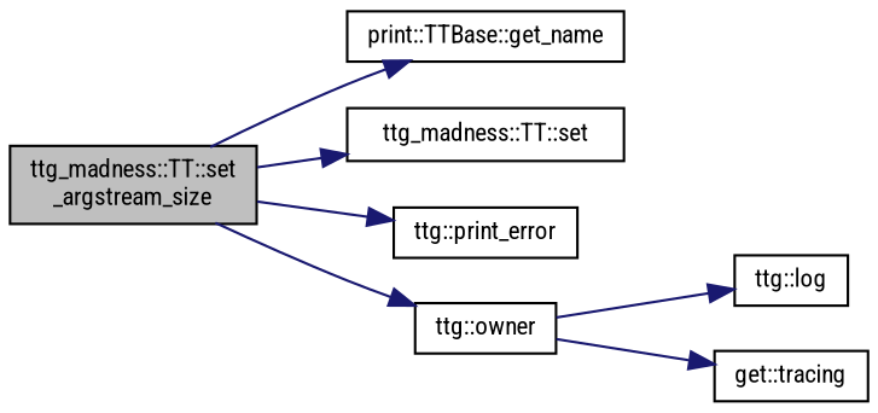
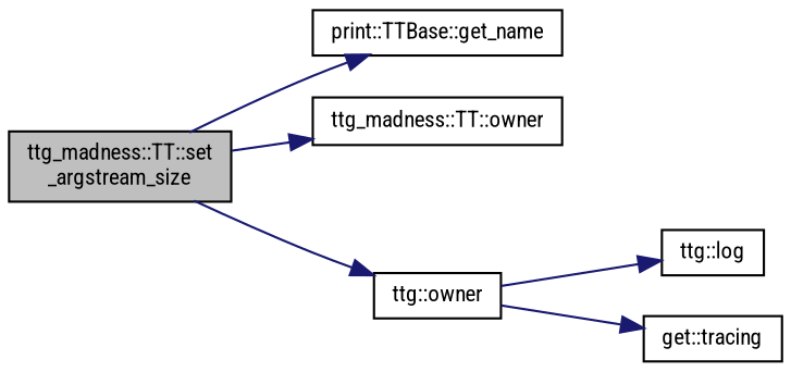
  digraph {
    fontname="Roboto Condensed"
    rankdir=LR
    node [color=black fillcolor=white fontname="Roboto Condensed" fontsize=10 shape=record style=filled]
    edge [color=midnightblue fontname="Roboto Condensed" fontsize=10 labelfontname=FreeSans labelfontsize=10 style=solid]
    n1 [fillcolor=grey75 fontcolor=black height=0.2 label="ttg_madness::TT::set\l_argstream_size" width=0.4]
    n2 [height=0.2 label="print::TTBase::get_name" width=0.4]
-   n3 [height=0.2 label="ttg_madness::TT::set" width=0.4]
-   n4 [height=0.2 label="ttg::print_error" width=0.4]
+   n3 [height=0.2 label="ttg_madness::TT::owner" width=0.4]
    n5 [height=0.2 label="ttg::owner" width=0.4]
    n6 [height=0.2 label="ttg::log" width=0.4]
    n7 [height=0.2 label="get::tracing" width=0.4]
    n1 -> n2
    n1 -> n3
-   n1 -> n4
    n1 -> n5
    n5 -> n6
    n5 -> n7
  }
